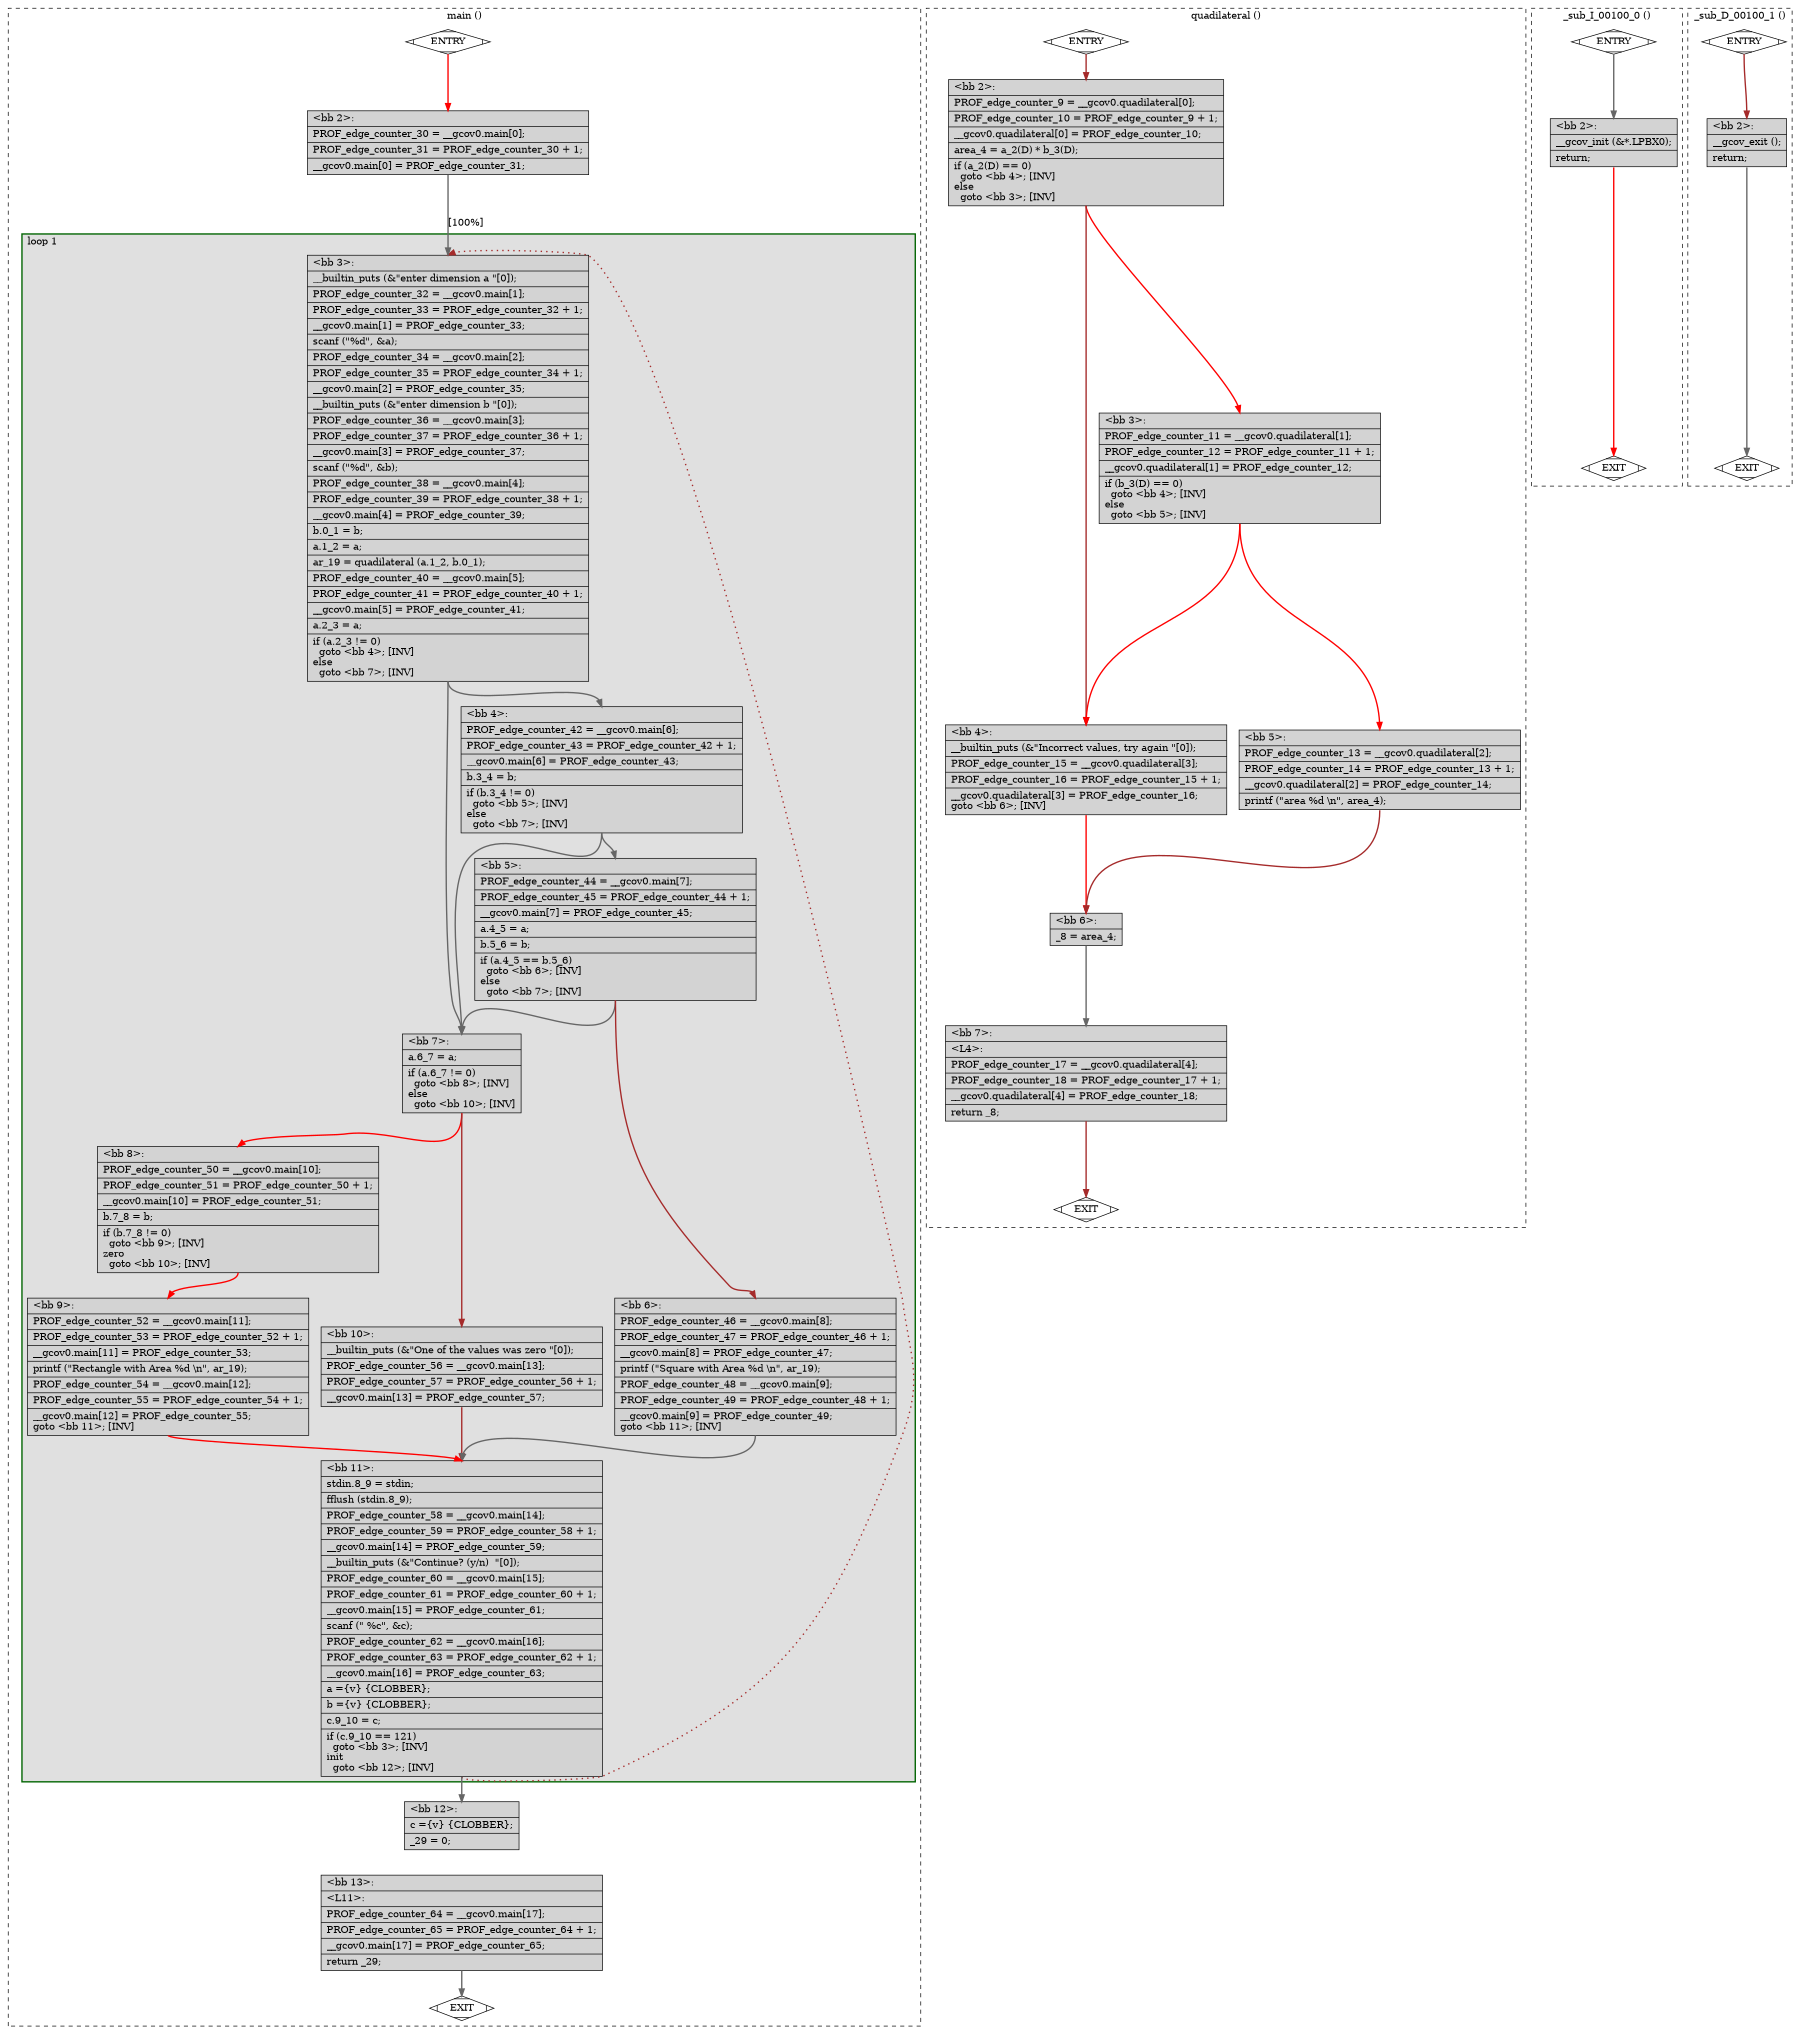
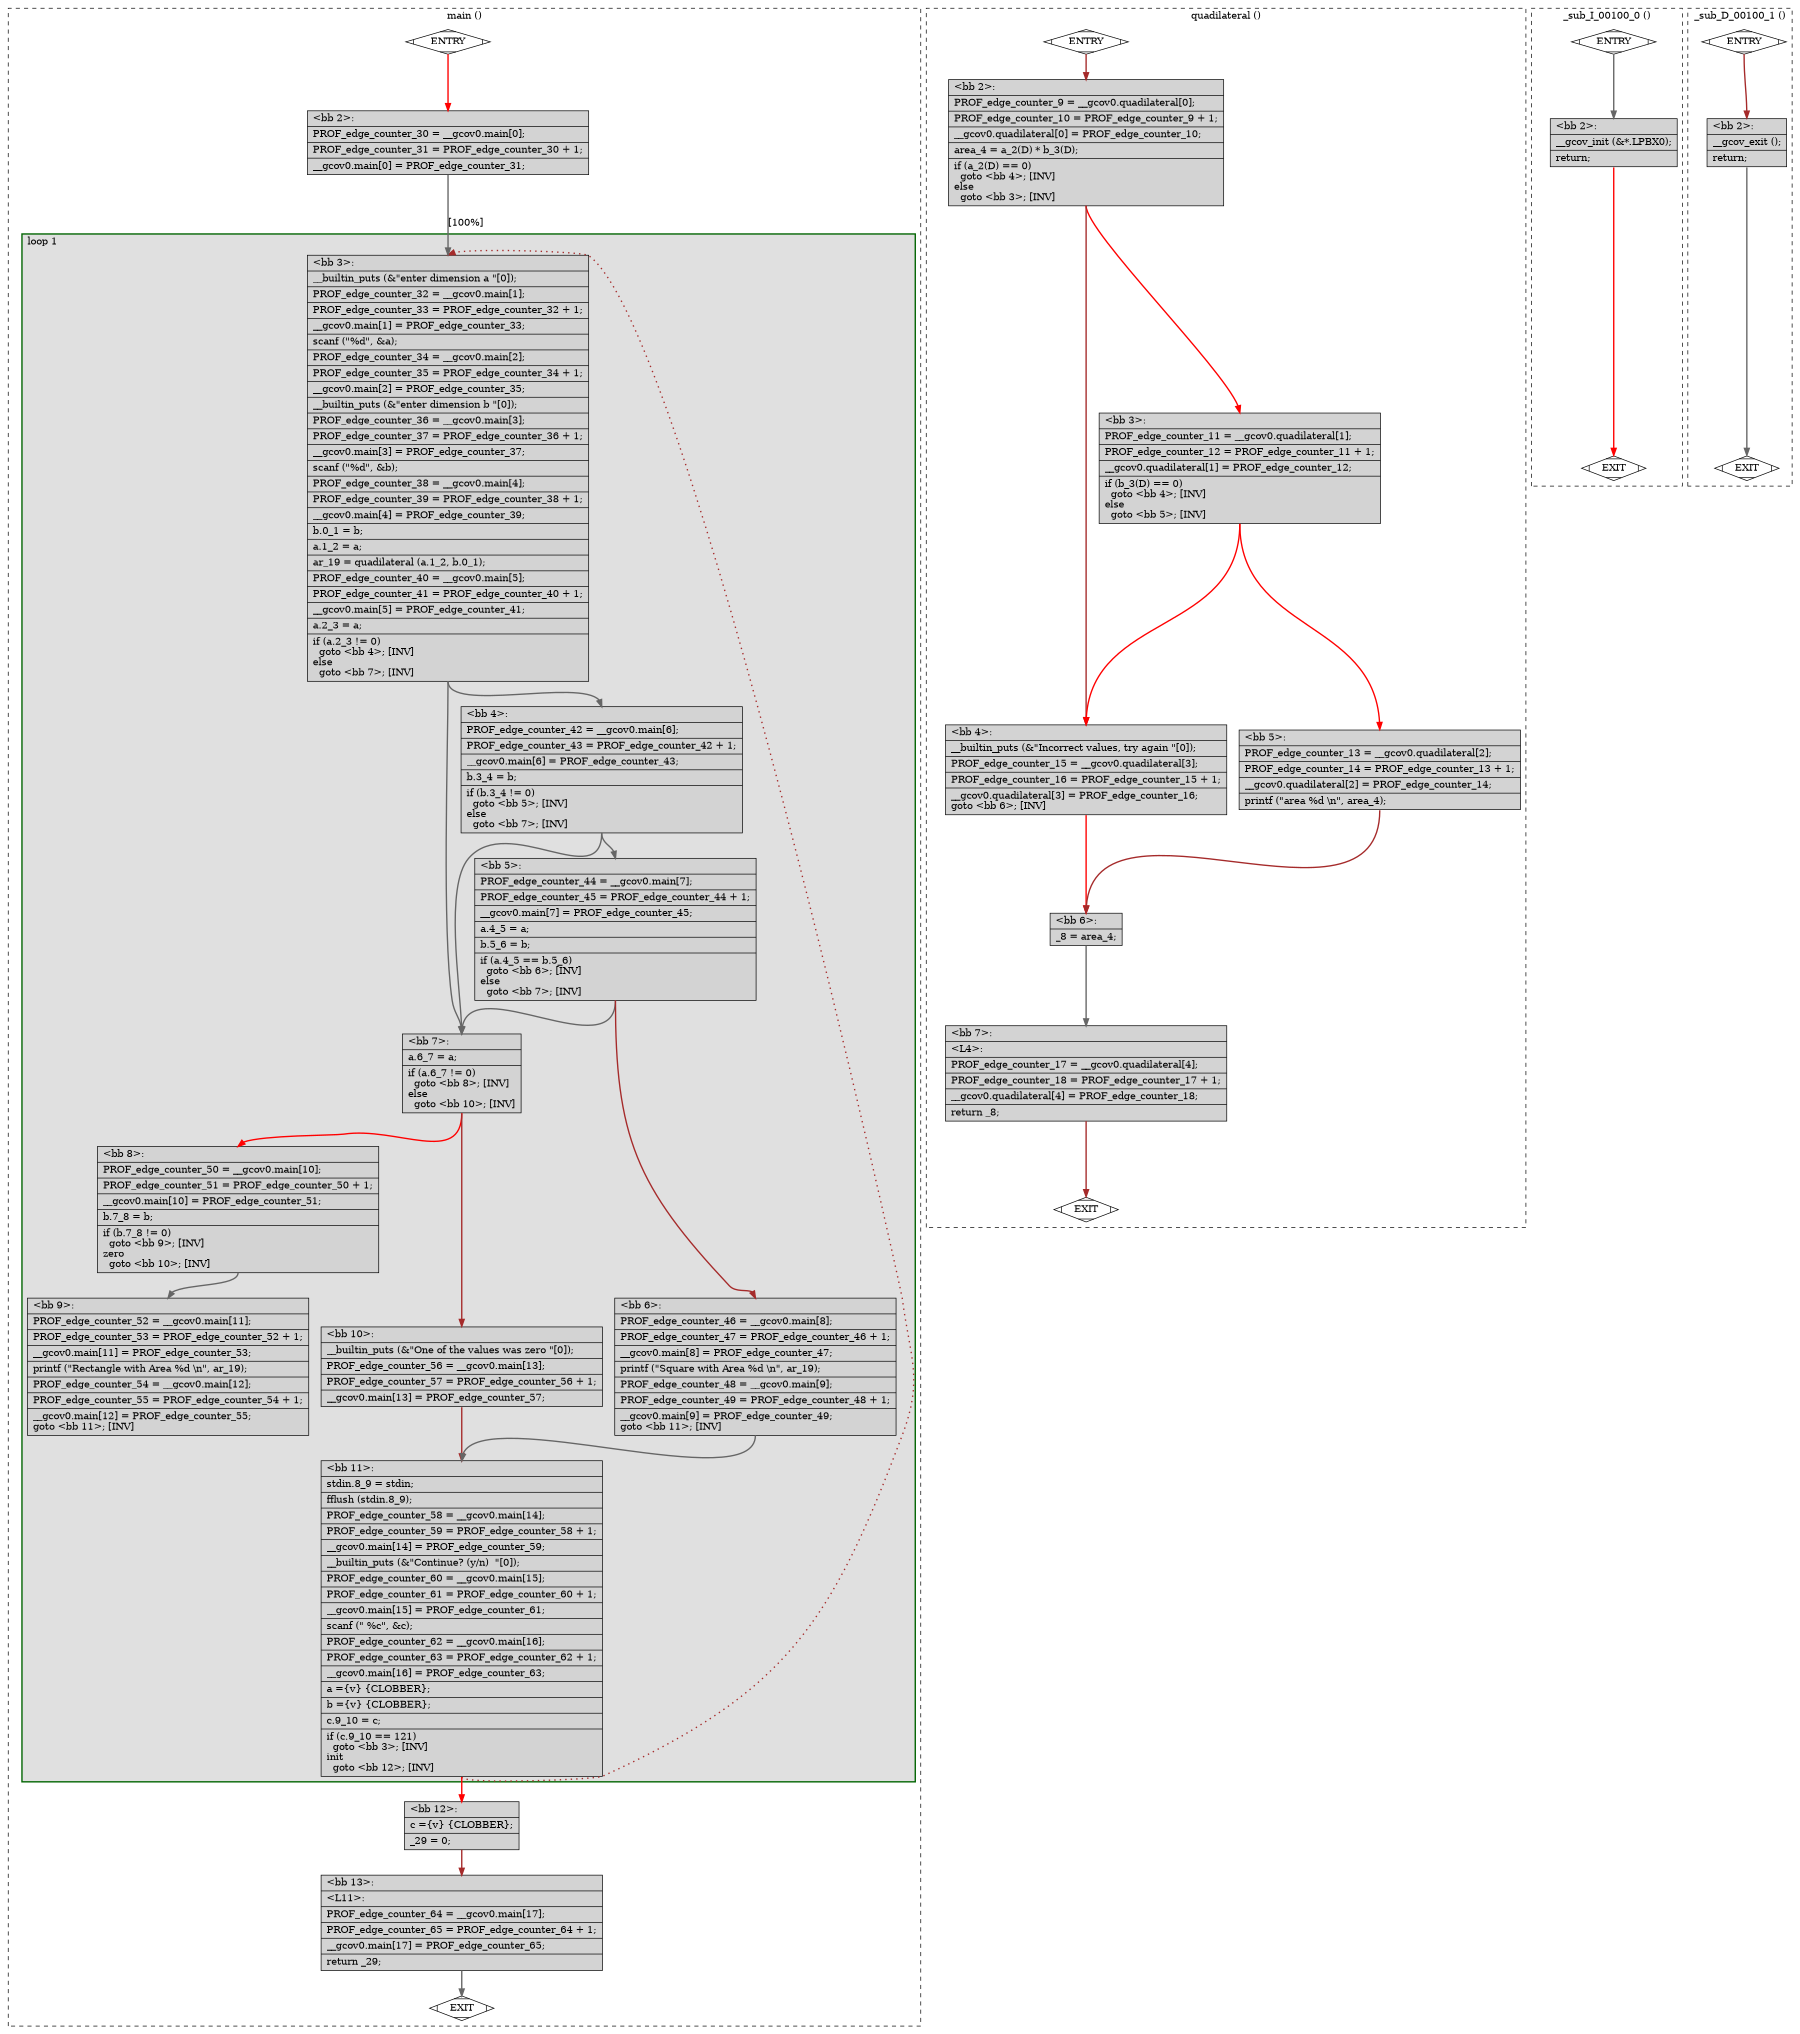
  digraph {
    node [fillcolor=lightgrey shape=record style=filled]
    edge [color=gray40 constraint=true headport=n style="solid,bold" tailport=s weight=10]
    n1 [label="{\<bb\ 3\>:\l|__builtin_puts\ (&\"enter\ dimension\ a\ \"[0]);\l|PROF_edge_counter_32\ =\ __gcov0.main[1];\l|PROF_edge_counter_33\ =\ PROF_edge_counter_32\ +\ 1;\l|__gcov0.main[1]\ =\ PROF_edge_counter_33;\l|scanf\ (\"%d\",\ &a);\l|PROF_edge_counter_34\ =\ __gcov0.main[2];\l|PROF_edge_counter_35\ =\ PROF_edge_counter_34\ +\ 1;\l|__gcov0.main[2]\ =\ PROF_edge_counter_35;\l|__builtin_puts\ (&\"enter\ dimension\ b\ \"[0]);\l|PROF_edge_counter_36\ =\ __gcov0.main[3];\l|PROF_edge_counter_37\ =\ PROF_edge_counter_36\ +\ 1;\l|__gcov0.main[3]\ =\ PROF_edge_counter_37;\l|scanf\ (\"%d\",\ &b);\l|PROF_edge_counter_38\ =\ __gcov0.main[4];\l|PROF_edge_counter_39\ =\ PROF_edge_counter_38\ +\ 1;\l|__gcov0.main[4]\ =\ PROF_edge_counter_39;\l|b.0_1\ =\ b;\l|a.1_2\ =\ a;\l|ar_19\ =\ quadilateral\ (a.1_2,\ b.0_1);\l|PROF_edge_counter_40\ =\ __gcov0.main[5];\l|PROF_edge_counter_41\ =\ PROF_edge_counter_40\ +\ 1;\l|__gcov0.main[5]\ =\ PROF_edge_counter_41;\l|a.2_3\ =\ a;\l|if\ (a.2_3\ !=\ 0)\l\ \ goto\ \<bb\ 4\>;\ [INV]\lelse\l\ \ goto\ \<bb\ 7\>;\ [INV]\l}"]
    n2 [label="{\<bb\ 4\>:\l|PROF_edge_counter_42\ =\ __gcov0.main[6];\l|PROF_edge_counter_43\ =\ PROF_edge_counter_42\ +\ 1;\l|__gcov0.main[6]\ =\ PROF_edge_counter_43;\l|b.3_4\ =\ b;\l|if\ (b.3_4\ !=\ 0)\l\ \ goto\ \<bb\ 5\>;\ [INV]\lelse\l\ \ goto\ \<bb\ 7\>;\ [INV]\l}"]
    n3 [label="{\<bb\ 7\>:\l|a.6_7\ =\ a;\l|if\ (a.6_7\ !=\ 0)\l\ \ goto\ \<bb\ 8\>;\ [INV]\lelse\l\ \ goto\ \<bb\ 10\>;\ [INV]\l}"]
    n4 [label="{\<bb\ 5\>:\l|PROF_edge_counter_44\ =\ __gcov0.main[7];\l|PROF_edge_counter_45\ =\ PROF_edge_counter_44\ +\ 1;\l|__gcov0.main[7]\ =\ PROF_edge_counter_45;\l|a.4_5\ =\ a;\l|b.5_6\ =\ b;\l|if\ (a.4_5\ ==\ b.5_6)\l\ \ goto\ \<bb\ 6\>;\ [INV]\lelse\l\ \ goto\ \<bb\ 7\>;\ [INV]\l}"]
    n5 [label="{\<bb\ 8\>:\l|PROF_edge_counter_50\ =\ __gcov0.main[10];\l|PROF_edge_counter_51\ =\ PROF_edge_counter_50\ +\ 1;\l|__gcov0.main[10]\ =\ PROF_edge_counter_51;\l|b.7_8\ =\ b;\l|if\ (b.7_8\ !=\ 0)\l\ \ goto\ \<bb\ 9\>;\ [INV]\lzero\l\ \ goto\ \<bb\ 10\>;\ [INV]\l}"]
    n6 [label="{\<bb\ 10\>:\l|__builtin_puts\ (&\"One\ of\ the\ values\ was\ zero\ \"[0]);\l|PROF_edge_counter_56\ =\ __gcov0.main[13];\l|PROF_edge_counter_57\ =\ PROF_edge_counter_56\ +\ 1;\l|__gcov0.main[13]\ =\ PROF_edge_counter_57;\l}"]
    n7 [label="{\<bb\ 6\>:\l|PROF_edge_counter_46\ =\ __gcov0.main[8];\l|PROF_edge_counter_47\ =\ PROF_edge_counter_46\ +\ 1;\l|__gcov0.main[8]\ =\ PROF_edge_counter_47;\l|printf\ (\"Square\ with\ Area\ %d\ \\n\",\ ar_19);\l|PROF_edge_counter_48\ =\ __gcov0.main[9];\l|PROF_edge_counter_49\ =\ PROF_edge_counter_48\ +\ 1;\l|__gcov0.main[9]\ =\ PROF_edge_counter_49;\lgoto\ \<bb\ 11\>;\ [INV]\l}"]
    n8 [label="{\<bb\ 9\>:\l|PROF_edge_counter_52\ =\ __gcov0.main[11];\l|PROF_edge_counter_53\ =\ PROF_edge_counter_52\ +\ 1;\l|__gcov0.main[11]\ =\ PROF_edge_counter_53;\l|printf\ (\"Rectangle\ with\ Area\ %d\ \\n\",\ ar_19);\l|PROF_edge_counter_54\ =\ __gcov0.main[12];\l|PROF_edge_counter_55\ =\ PROF_edge_counter_54\ +\ 1;\l|__gcov0.main[12]\ =\ PROF_edge_counter_55;\lgoto\ \<bb\ 11\>;\ [INV]\l}"]
    n9 [label="{\<bb\ 11\>:\l|stdin.8_9\ =\ stdin;\l|fflush\ (stdin.8_9);\l|PROF_edge_counter_58\ =\ __gcov0.main[14];\l|PROF_edge_counter_59\ =\ PROF_edge_counter_58\ +\ 1;\l|__gcov0.main[14]\ =\ PROF_edge_counter_59;\l|__builtin_puts\ (&\"Continue?\ (y/n)\ \ \"[0]);\l|PROF_edge_counter_60\ =\ __gcov0.main[15];\l|PROF_edge_counter_61\ =\ PROF_edge_counter_60\ +\ 1;\l|__gcov0.main[15]\ =\ PROF_edge_counter_61;\l|scanf\ (\"\ %c\",\ &c);\l|PROF_edge_counter_62\ =\ __gcov0.main[16];\l|PROF_edge_counter_63\ =\ PROF_edge_counter_62\ +\ 1;\l|__gcov0.main[16]\ =\ PROF_edge_counter_63;\l|a\ =\{v\}\ \{CLOBBER\};\l|b\ =\{v\}\ \{CLOBBER\};\l|c.9_10\ =\ c;\l|if\ (c.9_10\ ==\ 121)\l\ \ goto\ \<bb\ 3\>;\ [INV]\linit\l\ \ goto\ \<bb\ 12\>;\ [INV]\l}"]
    n10 [label="{\<bb\ 12\>:\l|c\ =\{v\}\ \{CLOBBER\};\l|_29\ =\ 0;\l}"]
    n11 [fillcolor=white label=ENTRY shape=Mdiamond]
    n12 [fillcolor=white label=EXIT shape=Mdiamond]
    n13 [label="{\<bb\ 2\>:\l|PROF_edge_counter_30\ =\ __gcov0.main[0];\l|PROF_edge_counter_31\ =\ PROF_edge_counter_30\ +\ 1;\l|__gcov0.main[0]\ =\ PROF_edge_counter_31;\l}"]
    n14 [label="{\<bb\ 13\>:\l|\<L11\>:\l|PROF_edge_counter_64\ =\ __gcov0.main[17];\l|PROF_edge_counter_65\ =\ PROF_edge_counter_64\ +\ 1;\l|__gcov0.main[17]\ =\ PROF_edge_counter_65;\l|return\ _29;\l}"]
    n15 [fillcolor=white label=ENTRY shape=Mdiamond]
    n16 [fillcolor=white label=EXIT shape=Mdiamond]
    n17 [label="{\<bb\ 2\>:\l|PROF_edge_counter_9\ =\ __gcov0.quadilateral[0];\l|PROF_edge_counter_10\ =\ PROF_edge_counter_9\ +\ 1;\l|__gcov0.quadilateral[0]\ =\ PROF_edge_counter_10;\l|area_4\ =\ a_2(D)\ *\ b_3(D);\l|if\ (a_2(D)\ ==\ 0)\l\ \ goto\ \<bb\ 4\>;\ [INV]\lelse\l\ \ goto\ \<bb\ 3\>;\ [INV]\l}"]
    n18 [label="{\<bb\ 3\>:\l|PROF_edge_counter_11\ =\ __gcov0.quadilateral[1];\l|PROF_edge_counter_12\ =\ PROF_edge_counter_11\ +\ 1;\l|__gcov0.quadilateral[1]\ =\ PROF_edge_counter_12;\l|if\ (b_3(D)\ ==\ 0)\l\ \ goto\ \<bb\ 4\>;\ [INV]\lelse\l\ \ goto\ \<bb\ 5\>;\ [INV]\l}"]
    n19 [label="{\<bb\ 4\>:\l|__builtin_puts\ (&\"Incorrect\ values,\ try\ again\ \"[0]);\l|PROF_edge_counter_15\ =\ __gcov0.quadilateral[3];\l|PROF_edge_counter_16\ =\ PROF_edge_counter_15\ +\ 1;\l|__gcov0.quadilateral[3]\ =\ PROF_edge_counter_16;\lgoto\ \<bb\ 6\>;\ [INV]\l}"]
    n20 [label="{\<bb\ 5\>:\l|PROF_edge_counter_13\ =\ __gcov0.quadilateral[2];\l|PROF_edge_counter_14\ =\ PROF_edge_counter_13\ +\ 1;\l|__gcov0.quadilateral[2]\ =\ PROF_edge_counter_14;\l|printf\ (\"area\ %d\ \\n\",\ area_4);\l}"]
    n21 [label="{\<bb\ 6\>:\l|_8\ =\ area_4;\l}"]
    n22 [label="{\<bb\ 7\>:\l|\<L4\>:\l|PROF_edge_counter_17\ =\ __gcov0.quadilateral[4];\l|PROF_edge_counter_18\ =\ PROF_edge_counter_17\ +\ 1;\l|__gcov0.quadilateral[4]\ =\ PROF_edge_counter_18;\l|return\ _8;\l}"]
    n23 [fillcolor=white label=ENTRY shape=Mdiamond]
    n24 [fillcolor=white label=EXIT shape=Mdiamond]
    n25 [label="{\<bb\ 2\>:\l|__gcov_init\ (&*.LPBX0);\l|return;\l}"]
    n26 [fillcolor=white label=ENTRY shape=Mdiamond]
    n27 [fillcolor=white label=EXIT shape=Mdiamond]
    n28 [label="{\<bb\ 2\>:\l|__gcov_exit\ ();\l|return;\l}"]
    subgraph cluster_1 {
      color=black
      label="main ()"
      style=dashed
      n10
      n11
      n12
      n13
      n14
      subgraph cluster_2 {
        color=darkgreen
        fillcolor=grey88
        label="loop 1"
        labeljust=l
        penwidth=2
        style=filled
        n1
        n2
        n3
        n4
        n5
        n6
        n7
        n8
        n9
      }
    }
    subgraph cluster_3 {
      color=black
      label="quadilateral ()"
      style=dashed
      n15
      n16
      n17
      n18
      n19
      n20
      n21
      n22
    }
    subgraph cluster_4 {
      color=black
      label="_sub_I_00100_0 ()"
      style=dashed
      n23
      n24
      n25
    }
    subgraph cluster_5 {
      color=black
      label="_sub_D_00100_1 ()"
      style=dashed
      n26
      n27
      n28
    }
    n1 -> n2
    n1 -> n3
    n2 -> n3
    n2 -> n4
    n3 -> n5 [color=red]
    n3 -> n6 [color=brown]
    n4 -> n3
    n4 -> n7 [color=brown]
-   n5 -> n8 [color=red]
+   n5 -> n8
    n6 -> n9 [color=brown weight=100]
    n7 -> n9 [weight=100]
-   n8 -> n9 [color=red weight=100]
    n9 -> n1 [color=brown constraint=false style="dotted,bold"]
-   n9 -> n10
+   n9 -> n10 [color=red]
+   n10 -> n14 [color=brown weight=100]
    n11 -> n12 [style=invis color="" weight=""]
    n11 -> n13 [color=red weight=100]
    n13 -> n1 [label="[100%]" weight=100]
    n14 -> n12
    n15 -> n16 [style=invis color="" weight=""]
    n15 -> n17 [color=brown weight=100]
    n17 -> n18 [color=red]
    n17 -> n19 [color=brown]
    n18 -> n19 [color=red]
    n18 -> n20 [color=red]
    n19 -> n21 [color=red weight=100]
    n20 -> n21 [color=brown weight=100]
    n21 -> n22 [weight=100]
    n22 -> n16 [color=brown]
    n23 -> n24 [style=invis color="" weight=""]
    n23 -> n25 [weight=100]
    n25 -> n24 [color=red]
    n26 -> n27 [style=invis color="" weight=""]
    n26 -> n28 [color=brown weight=100]
    n28 -> n27
  }
